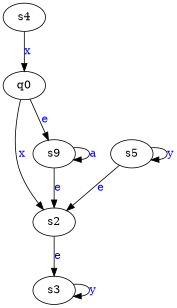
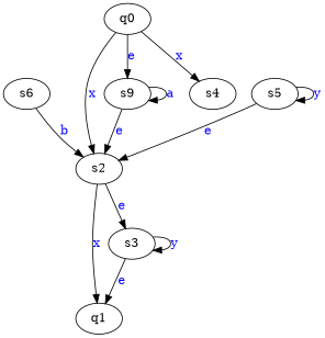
  digraph {
    s2
+   q1
    s3
+   s6
    n5 [label=s9]
    q0
    s4
    s5
+   s2 -> q1 [label=<<font color="blue">x</font>>]
    s2 -> s3 [label=<<font color="blue">e</font>>]
+   s3 -> q1 [label=<<font color="blue">e</font>>]
    s3 -> s3 [label=<<font color="blue">y</font>>]
+   s6 -> s2 [label=<<font color="blue">b</font>>]
    n5 -> s2 [label=<<font color="blue">e</font>>]
    n5 -> n5 [label=<<font color="blue">a</font>>]
    q0 -> s2 [label=<<font color="blue">x</font>>]
    q0 -> n5 [label=<<font color="blue">e</font>>]
-   s4 -> q0 [label=<<font color="blue">x</font>>]
+   q0 -> s4 [label=<<font color="blue">x</font>>]
    s5 -> s2 [label=<<font color="blue">e</font>>]
    s5 -> s5 [label=<<font color="blue">y</font>>]
  }
